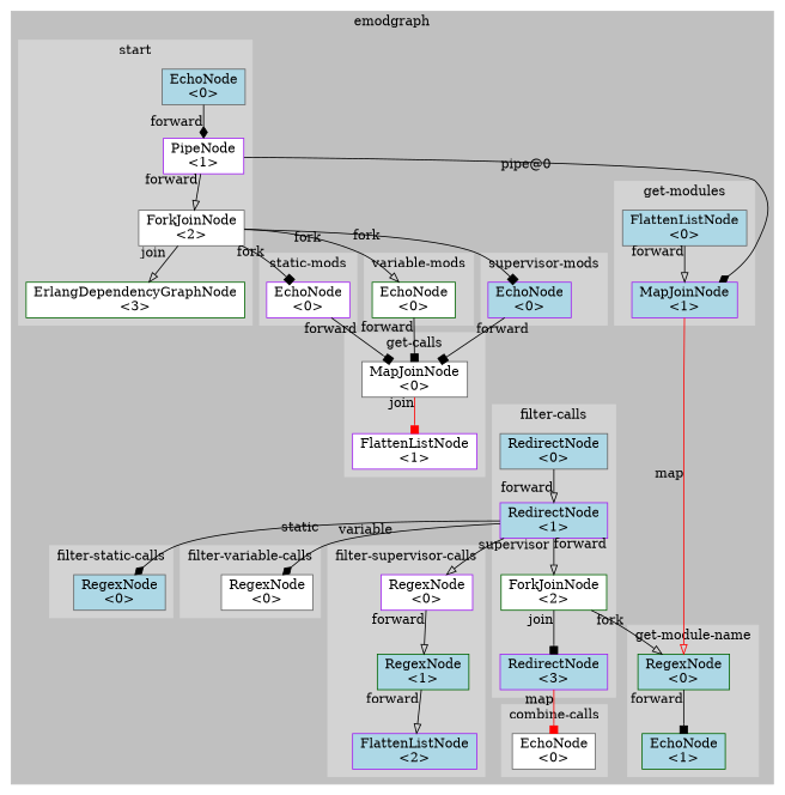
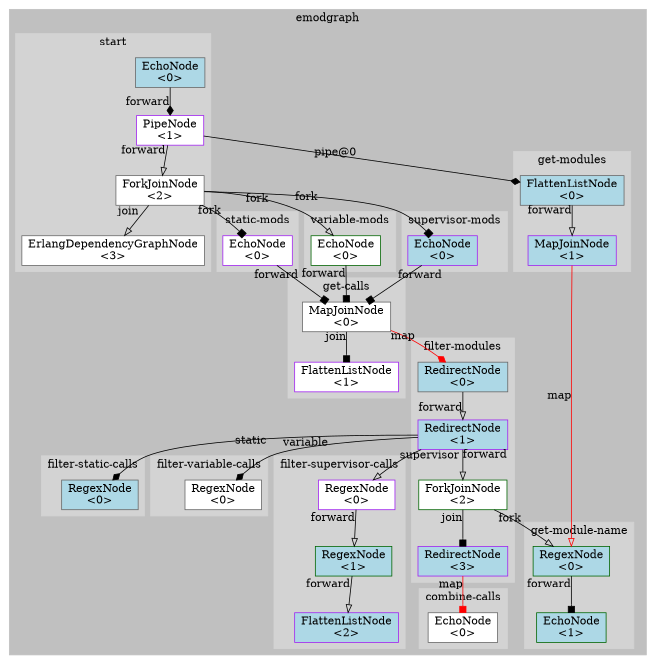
  digraph {
    node [color=purple fillcolor=lightblue shape=rectangle style=filled]
    edge [arrowhead=onormal xlabel=forward]
    n1 [color=gray40 label="RegexNode\n<0>"]
    n2 [color=gray40 fillcolor=white label="RegexNode\n<0>"]
    n3 [color=darkgreen label="RegexNode\n<0>"]
    n4 [color=darkgreen label="EchoNode\n<1>"]
    n5 [fillcolor=white label="EchoNode\n<0>"]
    n6 [fillcolor=white label="FlattenListNode\n<1>"]
    n7 [color=gray40 fillcolor=white label="MapJoinNode\n<0>"]
    n8 [color=gray40 fillcolor=white label="EchoNode\n<0>"]
    n9 [color=darkgreen fillcolor=white label="EchoNode\n<0>"]
    n10 [fillcolor=white label="RegexNode\n<0>"]
    n11 [label="FlattenListNode\n<2>"]
    n12 [color=darkgreen label="RegexNode\n<1>"]
    n13 [fillcolor=white label="PipeNode\n<1>"]
    n14 [color=gray40 fillcolor=white label="ForkJoinNode\n<2>"]
-   n15 [color=darkgreen fillcolor=white label="ErlangDependencyGraphNode\n<3>"]
+   n15 [color=gray40 fillcolor=white label="ErlangDependencyGraphNode\n<3>"]
    n16 [color=gray40 label="EchoNode\n<0>"]
    n17 [color=gray40 label="RedirectNode\n<0>"]
    n18 [color=darkgreen fillcolor=white label="ForkJoinNode\n<2>"]
    n19 [label="RedirectNode\n<1>"]
    n20 [label="RedirectNode\n<3>"]
    n21 [label="EchoNode\n<0>"]
    n22 [color=gray40 label="FlattenListNode\n<0>"]
    n23 [label="MapJoinNode\n<1>"]
    subgraph cluster_1 {
      color=grey
      label=emodgraph
      style=filled
      subgraph cluster_2 {
        color=lightgrey
        label="filter-static-calls"
        style=filled
        n1
      }
      subgraph cluster_3 {
        color=lightgrey
        label="filter-variable-calls"
        style=filled
        n2
      }
      subgraph cluster_4 {
        color=lightgrey
        label="get-module-name"
        style=filled
        n3
        n4
      }
      subgraph cluster_5 {
        color=lightgrey
        label="static-mods"
        style=filled
        n5
      }
      subgraph cluster_6 {
        color=lightgrey
        label="get-calls"
        style=filled
        n6
        n7
      }
      subgraph cluster_7 {
        color=lightgrey
        label="combine-calls"
        style=filled
        n8
      }
      subgraph cluster_8 {
        color=lightgrey
        label="variable-mods"
        style=filled
        n9
      }
      subgraph cluster_9 {
        color=lightgrey
        label="filter-supervisor-calls"
        style=filled
        n10
        n11
        n12
      }
      subgraph cluster_10 {
        color=lightgrey
        label=start
        style=filled
        n13
        n14
        n15
        n16
      }
      subgraph cluster_11 {
        color=lightgrey
-       label="filter-calls"
+       label="filter-modules"
        style=filled
        n17
        n18
        n19
        n20
      }
      subgraph cluster_12 {
        color=lightgrey
        label="supervisor-mods"
        style=filled
        n21
      }
      subgraph cluster_13 {
        color=lightgrey
        label="get-modules"
        style=filled
        n22
        n23
      }
    }
    n3 -> n4 [arrowhead=box]
    n5 -> n7 [arrowhead=box]
-   n7 -> n6 [arrowhead=box xlabel=join color=red]
+   n7 -> n6 [arrowhead=box xlabel=join]
+   n7 -> n17 [arrowhead=diamond color=red xlabel=map]
    n9 -> n7 [arrowhead=box]
    n10 -> n12
    n12 -> n11
    n13 -> n14
-   n13 -> n23 [arrowhead=diamond xlabel="pipe@0"]
+   n13 -> n22 [arrowhead=diamond xlabel="pipe@0"]
    n14 -> n5 [arrowhead=box xlabel=fork]
    n14 -> n9 [xlabel=fork]
    n14 -> n15 [xlabel=join]
    n14 -> n21 [arrowhead=box xlabel=fork]
    n16 -> n13 [arrowhead=diamond]
    n17 -> n19
    n18 -> n3 [xlabel=fork]
    n18 -> n20 [arrowhead=box xlabel=join]
    n19 -> n1 [arrowhead=diamond xlabel=static]
    n19 -> n2 [arrowhead=diamond xlabel=variable]
    n19 -> n10 [xlabel=supervisor]
    n19 -> n18
    n20 -> n8 [arrowhead=box color=red xlabel=map]
    n21 -> n7 [arrowhead=box]
    n22 -> n23
    n23 -> n3 [color=red xlabel=map]
  }
